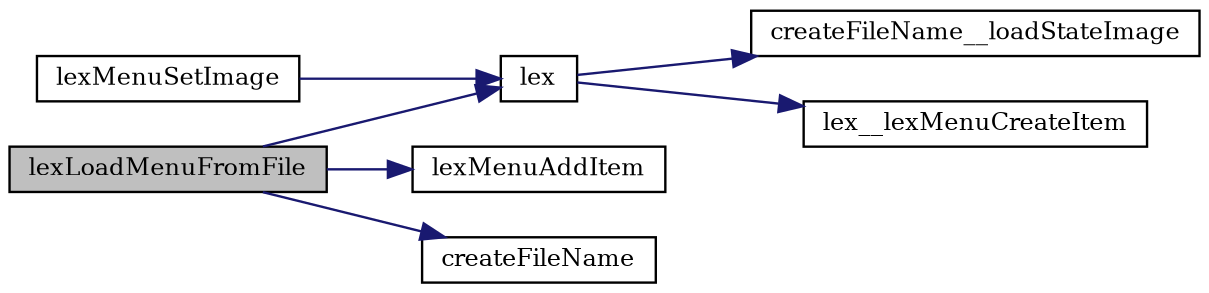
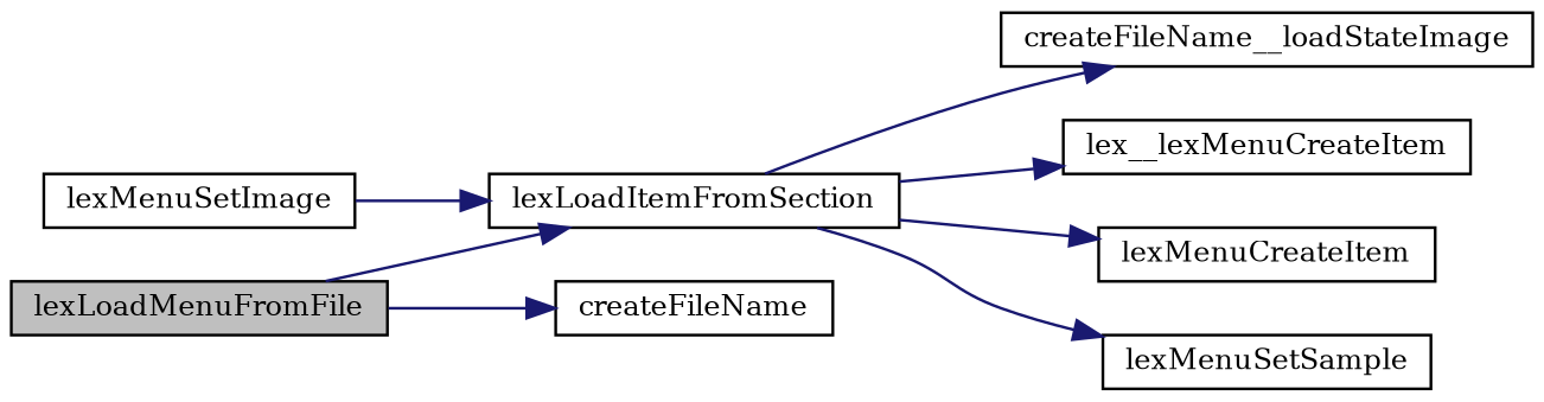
  digraph {
    fontname="DejaVu Serif"
    rankdir=LR
    node [color=black fillcolor=white fontname="DejaVu Serif" fontsize=10 shape=record style=filled]
    edge [color=midnightblue fontname="DejaVu Serif" fontsize=10 labelfontname=Helvetica labelfontsize=10 style=solid]
    n1 [fillcolor=grey75 fontcolor=black height=0.2 label=lexLoadMenuFromFile width=0.4]
-   n2 [height=0.2 label=lex width=0.4]
-   n3 [height=0.2 label=lexMenuAddItem width=0.4]
+   n2 [height=0.2 label=lexLoadItemFromSection width=0.4]
    n4 [height=0.2 label=createFileName width=0.4]
    n5 [height=0.2 label=createFileName__loadStateImage width=0.4]
    n6 [height=0.2 label=lex__lexMenuCreateItem width=0.4]
+   n7 [height=0.2 label=lexMenuCreateItem width=0.4]
+   n8 [height=0.2 label=lexMenuSetSample width=0.4]
    n9 [height=0.2 label=lexMenuSetImage width=0.4]
    n1 -> n2
-   n1 -> n3
    n1 -> n4
    n2 -> n5
    n2 -> n6
+   n2 -> n7
+   n2 -> n8
    n9 -> n2
  }
